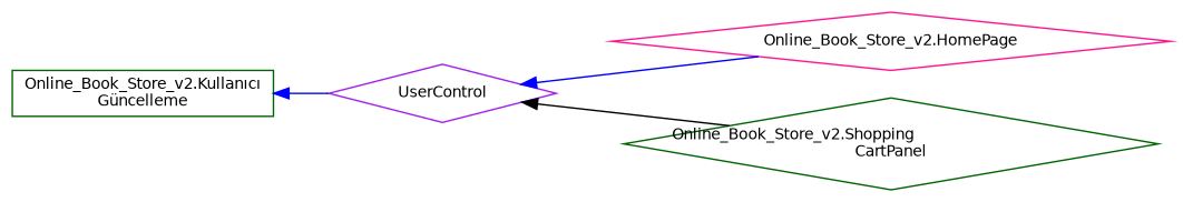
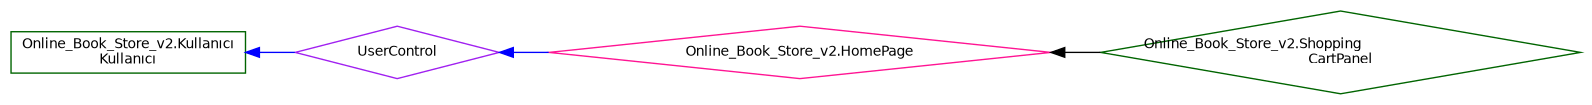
  digraph {
    rankdir=LR
    node [color=darkgreen fillcolor=white fontname=Helvetica fontsize=10 shape=diamond style=filled]
    edge [color=blue dir=back fontname=Helvetica fontsize=10 labelfontname=Helvetica labelfontsize=10 style=solid]
    n1 [color=purple height=0.2 label=UserControl width=0.4]
    n2 [color=deeppink height=0.2 label="Online_Book_Store_v2.HomePage" width=0.4]
    n3 [height=0.2 label="Online_Book_Store_v2.Shopping\lCartPanel" width=0.4]
-   n4 [height=0.2 label="Online_Book_Store_v2.Kullanıcı\lGüncelleme" shape=box width=0.4]
+   n4 [height=0.2 label="Online_Book_Store_v2.Kullanıcı\lKullanıcı" shape=box width=0.4]
    n1 -> n2
-   n1 -> n3 [color=black]
+   n2 -> n3 [color=black]
    n4 -> n1
  }
